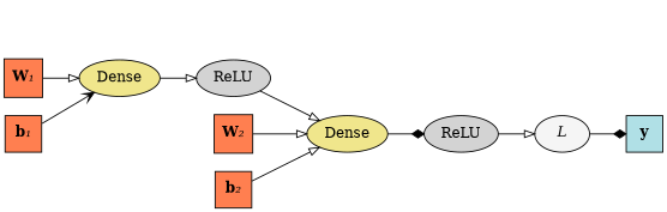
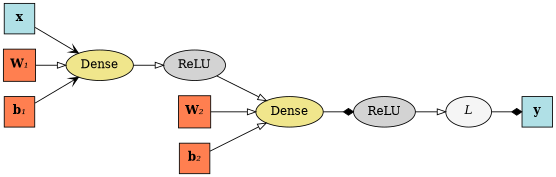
  digraph {
    rankdir=LR
    node [fillcolor=coral shape=square style=filled]
    edge [arrowhead=onormal]
+   n1 [fillcolor=PowderBlue label=<<B>x</B>>]
    n2 [fillcolor=khaki label=Dense shape=""]
    n3 [fillcolor=lightgrey label=ReLU shape=""]
    n4 [fillcolor=PowderBlue label=<<B>y</B>>]
    n5 [fillcolor=whitesmoke label=<<I>L</I>> shape=""]
    n6 [label=<<B>W</B><I>&#8321;</I>>]
    n7 [label=<<B>b</B><I>&#8321;</I>>]
    n8 [label=<<B>W</B><I>&#8322;</I>>]
    n9 [fillcolor=khaki label=Dense shape=""]
    n10 [fillcolor=lightgrey label=ReLU shape=""]
    n11 [label=<<B>b</B><I>&#8322;</I>>]
+   n1 -> n2 [arrowhead=vee]
    n2 -> n3
    n3 -> n9
    n5 -> n4 [arrowhead=diamond]
    n6 -> n2
    n7 -> n2 [arrowhead=vee]
    n8 -> n9
    n9 -> n10 [arrowhead=diamond]
    n10 -> n5
    n11 -> n9
  }
